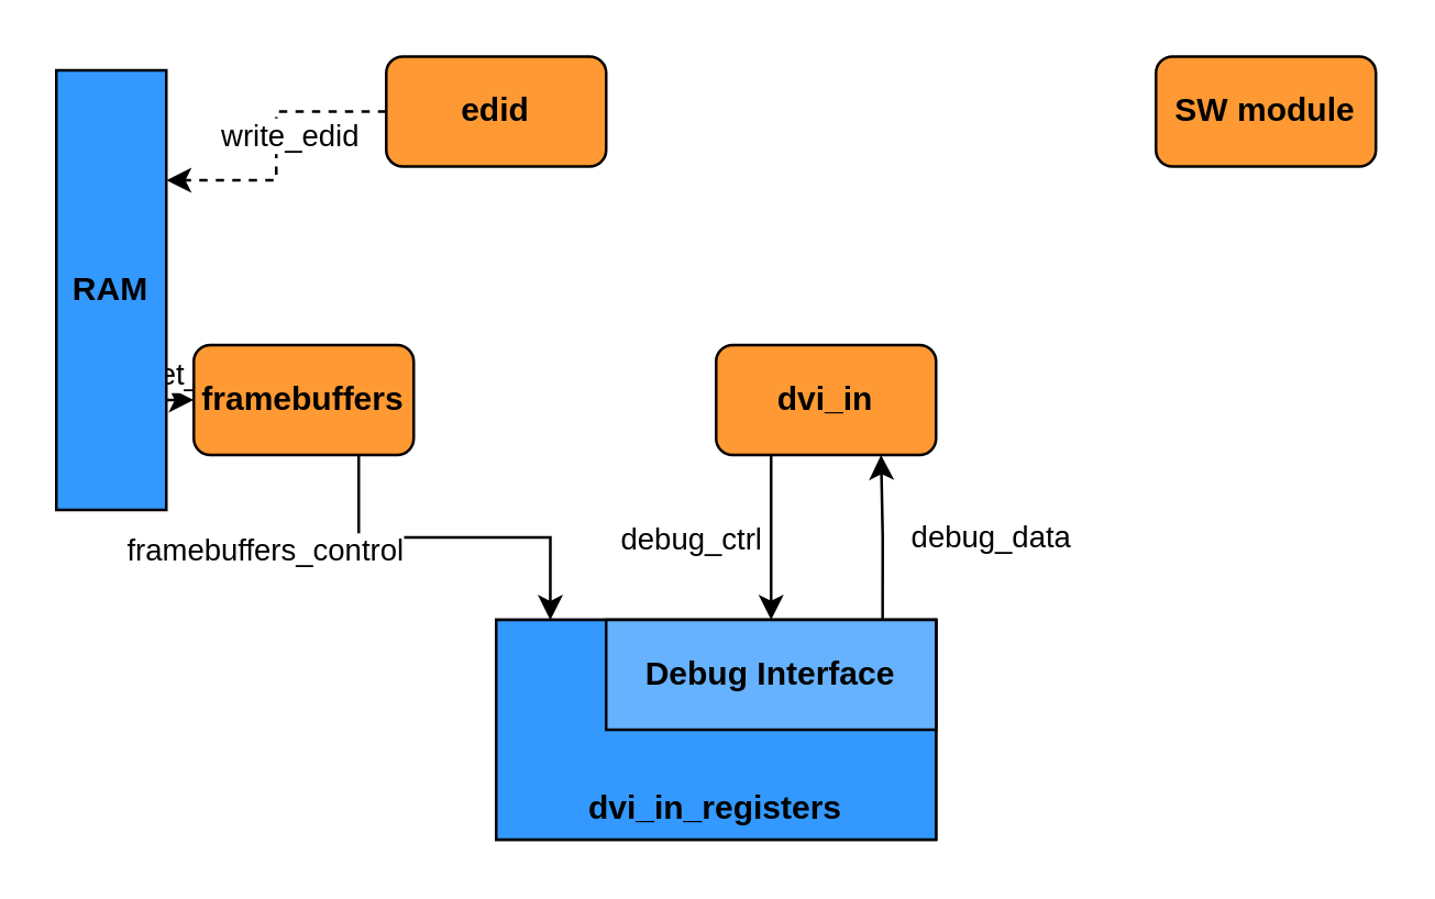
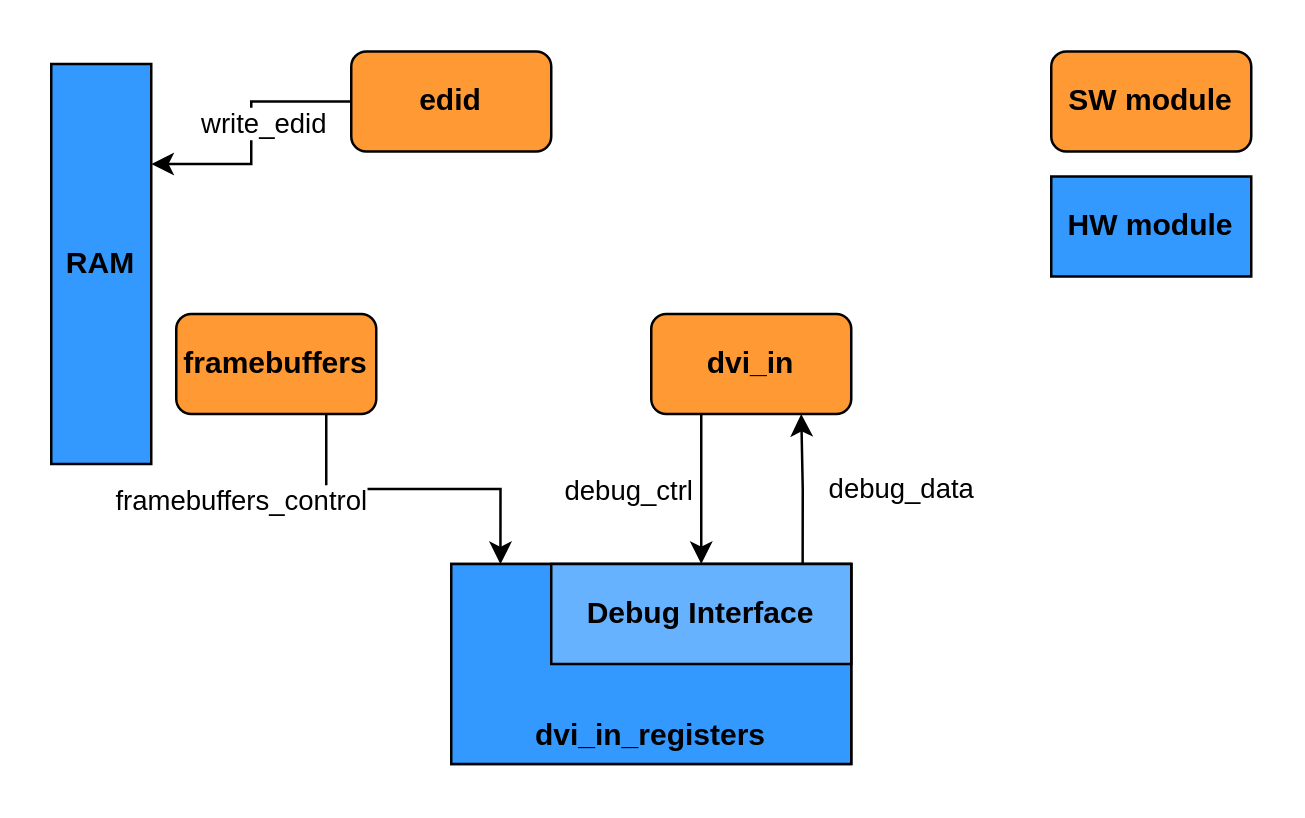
  <mxCell id="0" />
  <mxCell id="1" parent="0" />
- <mxCell id="2" style="edgeStyle=orthogonalEdgeStyle;rounded=0;orthogonalLoop=1;jettySize=auto;html=1;entryX=0;entryY=0.5;entryDx=0;entryDy=0;exitX=1;exitY=0.75;exitDx=0;exitDy=0;" parent="1" source="4" target="6" edge="1"><mxGeometry relative="1" as="geometry" /></mxCell>
- <mxCell id="3" value="get_frame" style="edgeLabel;html=1;align=center;verticalAlign=middle;resizable=0;points=[];" parent="2" vertex="1" connectable="0"><mxGeometry x="-0.309" relative="1" as="geometry"><mxPoint x="12" y="-10" as="offset" /></mxGeometry></mxCell>
  <mxCell id="4" value="&lt;div&gt;&lt;b&gt;RAM&lt;/b&gt;&lt;/div&gt;" style="rounded=0;whiteSpace=wrap;html=1;fillColor=#3399FF;" parent="1" vertex="1"><mxGeometry x="20" y="25" width="40" height="160" as="geometry" /></mxCell>
  <mxCell id="5" value="&lt;b&gt;edid&lt;/b&gt;" style="rounded=1;whiteSpace=wrap;html=1;fillColor=#FF9933;" parent="1" vertex="1"><mxGeometry x="140" y="20" width="80" height="40" as="geometry" /></mxCell>
  <mxCell id="6" value="&lt;b&gt;framebuffers&lt;/b&gt;" style="rounded=1;whiteSpace=wrap;html=1;fillColor=#FF9933;" parent="1" vertex="1"><mxGeometry x="70" y="125" width="80" height="40" as="geometry" /></mxCell>
- <mxCell id="7" style="edgeStyle=orthogonalEdgeStyle;rounded=0;orthogonalLoop=1;jettySize=auto;html=1;exitX=0;exitY=0.5;exitDx=0;exitDy=0;entryX=1;entryY=0.25;entryDx=0;entryDy=0;dashed=1;" parent="1" source="5" target="4" edge="1"><mxGeometry relative="1" as="geometry" /></mxCell>
+ <mxCell id="7" style="edgeStyle=orthogonalEdgeStyle;rounded=0;orthogonalLoop=1;jettySize=auto;html=1;exitX=0;exitY=0.5;exitDx=0;exitDy=0;entryX=1;entryY=0.25;entryDx=0;entryDy=0;" parent="1" source="5" target="4" edge="1"><mxGeometry relative="1" as="geometry" /></mxCell>
  <mxCell id="8" value="write_edid" style="edgeLabel;html=1;align=center;verticalAlign=middle;resizable=0;points=[];" parent="7" vertex="1" connectable="0"><mxGeometry x="0.115" relative="1" as="geometry"><mxPoint x="4" y="-11" as="offset" /></mxGeometry></mxCell>
  <mxCell id="9" value="" style="group;strokeColor=default;fillColor=default;" parent="1" vertex="1" connectable="0"><mxGeometry x="180" y="225" width="160" height="80" as="geometry" /></mxCell>
  <mxCell id="10" value="&lt;div align=&quot;center&quot;&gt;&lt;b&gt;&lt;br&gt;&lt;/b&gt;&lt;/div&gt;&lt;div align=&quot;center&quot;&gt;&lt;b&gt;&lt;br&gt;&lt;/b&gt;&lt;/div&gt;&lt;div align=&quot;center&quot;&gt;&lt;b&gt;&lt;br&gt;&lt;/b&gt;&lt;/div&gt;&lt;div align=&quot;center&quot;&gt;&lt;b&gt;&lt;br&gt;&lt;/b&gt;&lt;/div&gt;&lt;div align=&quot;center&quot;&gt;&lt;b&gt;dvi_in_registers&lt;/b&gt;&lt;/div&gt;" style="rounded=0;whiteSpace=wrap;html=1;align=center;fillColor=#3399FF;strokeColor=#000000;" parent="9" vertex="1"><mxGeometry width="160" height="80" as="geometry" /></mxCell>
  <mxCell id="11" value="&lt;b&gt;Debug Interface&lt;/b&gt;" style="rounded=0;whiteSpace=wrap;html=1;fillColor=#66B2FF;" parent="9" vertex="1"><mxGeometry x="40" width="120" height="40" as="geometry" /></mxCell>
  <mxCell id="12" style="edgeStyle=orthogonalEdgeStyle;rounded=0;orthogonalLoop=1;jettySize=auto;html=1;exitX=0.75;exitY=1;exitDx=0;exitDy=0;entryX=0.123;entryY=0.001;entryDx=0;entryDy=0;entryPerimeter=0;" parent="1" source="6" target="10" edge="1"><mxGeometry relative="1" as="geometry" /></mxCell>
  <mxCell id="13" value="framebuffers_control" style="edgeLabel;html=1;align=center;verticalAlign=middle;resizable=0;points=[];" parent="12" vertex="1" connectable="0"><mxGeometry x="-0.15" relative="1" as="geometry"><mxPoint x="-60" y="4" as="offset" /></mxGeometry></mxCell>
  <mxCell id="14" style="edgeStyle=orthogonalEdgeStyle;rounded=0;orthogonalLoop=1;jettySize=auto;html=1;exitX=0.25;exitY=1;exitDx=0;exitDy=0;entryX=0.5;entryY=0;entryDx=0;entryDy=0;" parent="1" source="16" target="11" edge="1"><mxGeometry relative="1" as="geometry" /></mxCell>
  <mxCell id="15" value="debug_ctrl" style="edgeLabel;html=1;align=center;verticalAlign=middle;resizable=0;points=[];" parent="14" vertex="1" connectable="0"><mxGeometry x="-0.108" relative="1" as="geometry"><mxPoint x="-30" y="3" as="offset" /></mxGeometry></mxCell>
  <mxCell id="16" value="&lt;b&gt;dvi_in&lt;/b&gt;" style="rounded=1;whiteSpace=wrap;html=1;fillColor=#FF9933;" parent="1" vertex="1"><mxGeometry x="260" y="125" width="80" height="40" as="geometry" /></mxCell>
  <mxCell id="17" style="edgeStyle=orthogonalEdgeStyle;rounded=0;orthogonalLoop=1;jettySize=auto;html=1;exitX=0.838;exitY=0.004;exitDx=0;exitDy=0;exitPerimeter=0;entryX=0.75;entryY=1;entryDx=0;entryDy=0;" parent="1" source="11" target="16" edge="1"><mxGeometry relative="1" as="geometry"><mxPoint x="320" y="175" as="targetPoint" /></mxGeometry></mxCell>
  <mxCell id="18" value="debug_data" style="edgeLabel;html=1;align=center;verticalAlign=middle;resizable=0;points=[];" parent="17" vertex="1" connectable="0"><mxGeometry x="-0.06" relative="1" as="geometry"><mxPoint x="39" y="-2" as="offset" /></mxGeometry></mxCell>
  <mxCell id="19" value="" style="group" vertex="1" connectable="0" parent="1"><mxGeometry x="420" y="20" width="80" height="90" as="geometry" /></mxCell>
  <mxCell id="20" value="&lt;b&gt;SW module&lt;br&gt;&lt;/b&gt;" style="rounded=1;whiteSpace=wrap;html=1;fillColor=#FF9933;" vertex="1" parent="19"><mxGeometry width="80" height="40" as="geometry" /></mxCell>
+ <mxCell id="21" value="&lt;b&gt;HW module&lt;/b&gt;" style="rounded=0;whiteSpace=wrap;html=1;fillColor=#3399FF;" vertex="1" parent="19"><mxGeometry y="50" width="80" height="40" as="geometry" /></mxCell>
